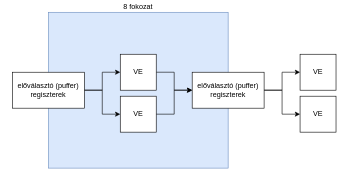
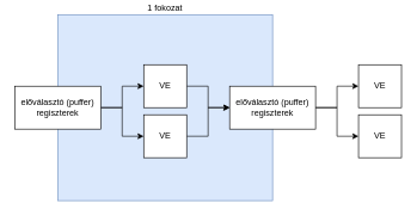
  <mxCell id="0" />
  <mxCell id="1" parent="0" />
- <mxCell id="2" value="8 fokozat" style="rounded=0;whiteSpace=wrap;html=1;fillColor=#dae8fc;strokeColor=#6c8ebf;labelPosition=center;verticalLabelPosition=top;align=center;verticalAlign=bottom;" vertex="1" parent="1"><mxGeometry x="80" y="20" width="300" height="260" as="geometry" /></mxCell>
+ <mxCell id="2" value="1 fokozat" style="rounded=0;whiteSpace=wrap;html=1;fillColor=#dae8fc;strokeColor=#6c8ebf;labelPosition=center;verticalLabelPosition=top;align=center;verticalAlign=bottom;" vertex="1" parent="1"><mxGeometry x="80" y="20" width="300" height="260" as="geometry" /></mxCell>
  <mxCell id="3" style="edgeStyle=orthogonalEdgeStyle;rounded=0;orthogonalLoop=1;jettySize=auto;html=1;exitX=1;exitY=0.5;exitDx=0;exitDy=0;entryX=0;entryY=0.5;entryDx=0;entryDy=0;" edge="1" parent="1" source="5" target="7"><mxGeometry relative="1" as="geometry" /></mxCell>
  <mxCell id="4" style="edgeStyle=orthogonalEdgeStyle;rounded=0;orthogonalLoop=1;jettySize=auto;html=1;" edge="1" parent="1" source="5" target="13"><mxGeometry relative="1" as="geometry" /></mxCell>
  <mxCell id="5" value="&lt;div&gt;előválasztó (puffer)&lt;/div&gt;&lt;div&gt;regiszterek&lt;br&gt;&lt;/div&gt;" style="rounded=0;whiteSpace=wrap;html=1;" vertex="1" parent="1"><mxGeometry x="20" y="120" width="120" height="60" as="geometry" /></mxCell>
  <mxCell id="6" style="edgeStyle=orthogonalEdgeStyle;rounded=0;orthogonalLoop=1;jettySize=auto;html=1;entryX=0;entryY=0.5;entryDx=0;entryDy=0;" edge="1" parent="1" source="7" target="10"><mxGeometry relative="1" as="geometry" /></mxCell>
  <mxCell id="7" value="VE" style="rounded=0;whiteSpace=wrap;html=1;" vertex="1" parent="1"><mxGeometry x="200" y="90" width="60" height="60" as="geometry" /></mxCell>
  <mxCell id="8" style="edgeStyle=orthogonalEdgeStyle;rounded=0;orthogonalLoop=1;jettySize=auto;html=1;exitX=1;exitY=0.5;exitDx=0;exitDy=0;entryX=0;entryY=0.5;entryDx=0;entryDy=0;" edge="1" parent="1" source="10" target="11"><mxGeometry relative="1" as="geometry" /></mxCell>
  <mxCell id="9" style="edgeStyle=orthogonalEdgeStyle;rounded=0;orthogonalLoop=1;jettySize=auto;html=1;" edge="1" parent="1" source="10" target="14"><mxGeometry relative="1" as="geometry" /></mxCell>
  <mxCell id="10" value="&lt;div&gt;előválasztó (puffer)&lt;/div&gt;&lt;div&gt;regiszterek&lt;br&gt;&lt;/div&gt;" style="rounded=0;whiteSpace=wrap;html=1;" vertex="1" parent="1"><mxGeometry x="320" y="120" width="120" height="60" as="geometry" /></mxCell>
  <mxCell id="11" value="VE" style="rounded=0;whiteSpace=wrap;html=1;" vertex="1" parent="1"><mxGeometry x="500" y="90" width="60" height="60" as="geometry" /></mxCell>
  <mxCell id="12" style="edgeStyle=orthogonalEdgeStyle;rounded=0;orthogonalLoop=1;jettySize=auto;html=1;" edge="1" parent="1" source="13" target="10"><mxGeometry relative="1" as="geometry" /></mxCell>
  <mxCell id="13" value="VE" style="rounded=0;whiteSpace=wrap;html=1;" vertex="1" parent="1"><mxGeometry x="200" y="160" width="60" height="60" as="geometry" /></mxCell>
  <mxCell id="14" value="VE" style="rounded=0;whiteSpace=wrap;html=1;" vertex="1" parent="1"><mxGeometry x="500" y="160" width="60" height="60" as="geometry" /></mxCell>
